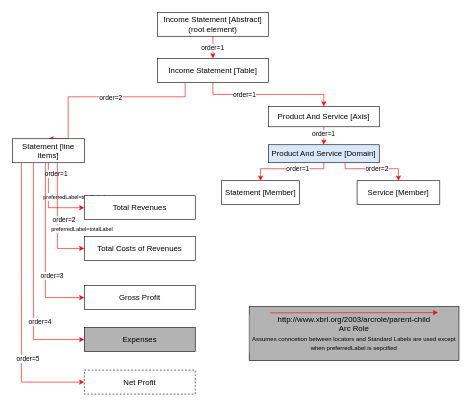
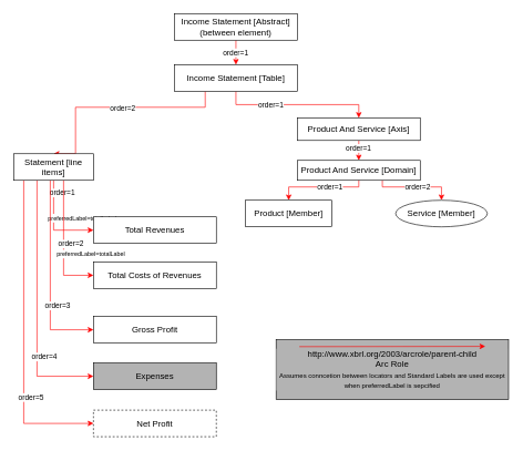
  <mxCell id="0" />
  <mxCell id="1" parent="0" />
  <mxCell id="2" value="" style="edgeStyle=orthogonalEdgeStyle;rounded=0;orthogonalLoop=1;jettySize=auto;html=1;fontSize=13;fontColor=#000000;strokeColor=#FF0000;jumpSize=6;" parent="1" source="4" target="9" edge="1"><mxGeometry relative="1" as="geometry"><mxPoint x="415" y="77" as="targetPoint" /><Array as="points" /></mxGeometry></mxCell>
  <mxCell id="3" value="order=1" style="edgeLabel;html=1;align=center;verticalAlign=middle;resizable=0;points=[];" vertex="1" connectable="0" parent="2"><mxGeometry x="-0.169" y="-1" relative="1" as="geometry"><mxPoint as="offset" /></mxGeometry></mxCell>
- <mxCell id="4" value="Income Statement [Abstract]&lt;br&gt;(root element)" style="rounded=0;whiteSpace=wrap;html=1;labelBackgroundColor=none;fontSize=13;" parent="1" vertex="1"><mxGeometry x="262" y="20" width="185" height="40" as="geometry" /></mxCell>
+ <mxCell id="4" value="Income Statement [Abstract]&lt;br&gt;(between element)" style="rounded=0;whiteSpace=wrap;html=1;labelBackgroundColor=none;fontSize=13;" parent="1" vertex="1"><mxGeometry x="262" y="20" width="185" height="40" as="geometry" /></mxCell>
  <mxCell id="5" style="edgeStyle=orthogonalEdgeStyle;rounded=0;orthogonalLoop=1;jettySize=auto;html=1;exitX=0.5;exitY=1;exitDx=0;exitDy=0;fontSize=13;fontColor=#000000;strokeColor=#FF0000;jumpSize=6;" parent="1" source="9" target="12" edge="1"><mxGeometry relative="1" as="geometry" /></mxCell>
  <mxCell id="6" value="order=1" style="edgeLabel;html=1;align=center;verticalAlign=middle;resizable=0;points=[];" vertex="1" connectable="0" parent="5"><mxGeometry x="-0.362" relative="1" as="geometry"><mxPoint as="offset" /></mxGeometry></mxCell>
  <mxCell id="7" style="edgeStyle=orthogonalEdgeStyle;rounded=0;orthogonalLoop=1;jettySize=auto;html=1;entryX=0.5;entryY=0;entryDx=0;entryDy=0;fontSize=13;fontColor=#000000;exitX=0.25;exitY=1;exitDx=0;exitDy=0;strokeColor=#FF0000;jumpSize=6;" parent="1" source="9" target="33" edge="1"><mxGeometry relative="1" as="geometry"><mxPoint x="315" y="177" as="sourcePoint" /><Array as="points"><mxPoint x="308" y="161" /><mxPoint x="113" y="161" /></Array></mxGeometry></mxCell>
  <mxCell id="8" value="order=2" style="edgeLabel;html=1;align=center;verticalAlign=middle;resizable=0;points=[];" vertex="1" connectable="0" parent="7"><mxGeometry x="-0.075" relative="1" as="geometry"><mxPoint as="offset" /></mxGeometry></mxCell>
  <mxCell id="9" value="Income Statement [Table]" style="rounded=0;whiteSpace=wrap;html=1;labelBackgroundColor=none;fontSize=13;" parent="1" vertex="1"><mxGeometry x="262" y="97" width="185" height="40" as="geometry" /></mxCell>
  <mxCell id="10" style="edgeStyle=orthogonalEdgeStyle;rounded=0;orthogonalLoop=1;jettySize=auto;html=1;entryX=0.5;entryY=0;entryDx=0;entryDy=0;fontSize=13;fontColor=#000000;strokeColor=#FF0000;jumpSize=6;" parent="1" source="12" target="18" edge="1"><mxGeometry relative="1" as="geometry"><Array as="points"><mxPoint x="539" y="221" /><mxPoint x="540" y="231" /></Array></mxGeometry></mxCell>
  <mxCell id="11" value="order=1" style="edgeLabel;html=1;align=center;verticalAlign=middle;resizable=0;points=[];" vertex="1" connectable="0" parent="10"><mxGeometry x="-0.284" y="-1" relative="1" as="geometry"><mxPoint as="offset" /></mxGeometry></mxCell>
  <mxCell id="12" value="Product And Service [Axis]" style="rounded=0;whiteSpace=wrap;html=1;labelBackgroundColor=none;fontSize=13;" parent="1" vertex="1"><mxGeometry x="447" y="177" width="185" height="34" as="geometry" /></mxCell>
  <mxCell id="13" value="Total Costs of Revenues" style="rounded=0;whiteSpace=wrap;html=1;labelBackgroundColor=none;fontSize=13;" parent="1" vertex="1"><mxGeometry x="140" y="394" width="185" height="40" as="geometry" /></mxCell>
  <mxCell id="14" style="edgeStyle=orthogonalEdgeStyle;rounded=0;orthogonalLoop=1;jettySize=auto;html=1;exitX=0.5;exitY=1;exitDx=0;exitDy=0;fontSize=13;fontColor=#000000;entryX=0.5;entryY=0;entryDx=0;entryDy=0;strokeColor=#FF0000;jumpSize=6;" parent="1" target="20" edge="1"><mxGeometry relative="1" as="geometry"><mxPoint x="434" y="291" as="targetPoint" /><Array as="points"><mxPoint x="539" y="281" /><mxPoint x="434" y="281" /></Array><mxPoint x="539.5" y="261" as="sourcePoint" /></mxGeometry></mxCell>
  <mxCell id="15" value="order=1" style="edgeLabel;html=1;align=center;verticalAlign=middle;resizable=0;points=[];" vertex="1" connectable="0" parent="14"><mxGeometry x="-0.328" y="1" relative="1" as="geometry"><mxPoint x="-15" y="-2" as="offset" /></mxGeometry></mxCell>
  <mxCell id="16" style="edgeStyle=orthogonalEdgeStyle;rounded=0;orthogonalLoop=1;jettySize=auto;html=1;entryX=0.5;entryY=0;entryDx=0;entryDy=0;fontSize=13;fontColor=#000000;strokeColor=#FF0000;jumpSize=6;" parent="1" source="18" target="19" edge="1"><mxGeometry relative="1" as="geometry"><Array as="points"><mxPoint x="575" y="281" /><mxPoint x="664" y="281" /></Array></mxGeometry></mxCell>
  <mxCell id="17" value="order=2" style="edgeLabel;html=1;align=center;verticalAlign=middle;resizable=0;points=[];" vertex="1" connectable="0" parent="16"><mxGeometry x="0.04" relative="1" as="geometry"><mxPoint as="offset" /></mxGeometry></mxCell>
- <mxCell id="18" value="Product And Service [Domain]" style="rounded=0;whiteSpace=wrap;html=1;labelBackgroundColor=none;fontSize=13;fillColor=#dae8fc;" parent="1" vertex="1"><mxGeometry x="447" y="241" width="185" height="30" as="geometry" /></mxCell>
- <mxCell id="19" value="Service [Member]" style="rounded=0;whiteSpace=wrap;html=1;labelBackgroundColor=none;fontSize=13;" parent="1" vertex="1"><mxGeometry x="595" y="301" width="138" height="40" as="geometry" /></mxCell>
- <mxCell id="20" value="Statement [Member]" style="rounded=0;whiteSpace=wrap;html=1;labelBackgroundColor=none;fontSize=13;" parent="1" vertex="1"><mxGeometry x="369" y="301" width="130" height="40" as="geometry" /></mxCell>
+ <mxCell id="18" value="Product And Service [Domain]" style="rounded=0;whiteSpace=wrap;html=1;labelBackgroundColor=none;fontSize=13;" parent="1" vertex="1"><mxGeometry x="447" y="241" width="185" height="30" as="geometry" /></mxCell>
+ <mxCell id="19" value="Service [Member]" style="ellipse;whiteSpace=wrap;html=1;labelBackgroundColor=none;fontSize=13;" parent="1" vertex="1"><mxGeometry x="595" y="301" width="138" height="40" as="geometry" /></mxCell>
+ <mxCell id="20" value="Product [Member]" style="rounded=0;whiteSpace=wrap;html=1;labelBackgroundColor=none;fontSize=13;" parent="1" vertex="1"><mxGeometry x="369" y="301" width="130" height="40" as="geometry" /></mxCell>
  <mxCell id="21" style="edgeStyle=orthogonalEdgeStyle;rounded=0;orthogonalLoop=1;jettySize=auto;html=1;entryX=0;entryY=0.5;entryDx=0;entryDy=0;fontSize=13;fontColor=#000000;strokeColor=#FF0000;jumpSize=6;" parent="1" source="33" target="35" edge="1"><mxGeometry relative="1" as="geometry" /></mxCell>
  <mxCell id="22" value="order=1" style="edgeLabel;html=1;align=center;verticalAlign=middle;resizable=0;points=[];" vertex="1" connectable="0" parent="21"><mxGeometry x="-0.73" y="-1" relative="1" as="geometry"><mxPoint x="13" as="offset" /></mxGeometry></mxCell>
  <mxCell id="23" value="&lt;font style=&quot;font-size: 9px&quot;&gt;preferredLabel=totalLabel&lt;/font&gt;" style="edgeLabel;html=1;align=center;verticalAlign=middle;resizable=0;points=[];" vertex="1" connectable="0" parent="21"><mxGeometry x="-0.028" relative="1" as="geometry"><mxPoint x="42" y="-10" as="offset" /></mxGeometry></mxCell>
  <mxCell id="24" style="edgeStyle=orthogonalEdgeStyle;rounded=0;orthogonalLoop=1;jettySize=auto;html=1;entryX=0;entryY=0.5;entryDx=0;entryDy=0;fontSize=13;fontColor=#000000;strokeColor=#FF0000;jumpSize=6;" parent="1" source="33" target="34" edge="1"><mxGeometry relative="1" as="geometry"><Array as="points"><mxPoint x="75" y="496" /></Array></mxGeometry></mxCell>
  <mxCell id="25" value="order=3" style="edgeLabel;html=1;align=center;verticalAlign=middle;resizable=0;points=[];" vertex="1" connectable="0" parent="24"><mxGeometry x="0.298" relative="1" as="geometry"><mxPoint x="10" as="offset" /></mxGeometry></mxCell>
  <mxCell id="26" style="edgeStyle=orthogonalEdgeStyle;rounded=0;orthogonalLoop=1;jettySize=auto;html=1;entryX=0;entryY=0.5;entryDx=0;entryDy=0;fontSize=13;fontColor=#000000;strokeColor=#FF0000;jumpSize=6;" parent="1" source="33" target="13" edge="1"><mxGeometry relative="1" as="geometry"><Array as="points"><mxPoint x="95" y="414" /></Array></mxGeometry></mxCell>
  <mxCell id="27" value="order=2" style="edgeLabel;html=1;align=center;verticalAlign=middle;resizable=0;points=[];" vertex="1" connectable="0" parent="26"><mxGeometry x="0.005" relative="1" as="geometry"><mxPoint x="10" y="1" as="offset" /></mxGeometry></mxCell>
  <mxCell id="28" value="&lt;span style=&quot;font-size: 9px&quot;&gt;preferredLabel=totalLabel&lt;/span&gt;" style="edgeLabel;html=1;align=center;verticalAlign=middle;resizable=0;points=[];" vertex="1" connectable="0" parent="26"><mxGeometry x="0.29" relative="1" as="geometry"><mxPoint x="40" y="-11" as="offset" /></mxGeometry></mxCell>
  <mxCell id="29" style="edgeStyle=orthogonalEdgeStyle;rounded=0;orthogonalLoop=1;jettySize=auto;html=1;entryX=0;entryY=0.5;entryDx=0;entryDy=0;fontSize=13;fontColor=#000000;strokeColor=#FF0000;jumpSize=6;" parent="1" source="33" target="36" edge="1"><mxGeometry relative="1" as="geometry"><Array as="points"><mxPoint x="55" y="566" /></Array></mxGeometry></mxCell>
  <mxCell id="30" value="order=4" style="edgeLabel;html=1;align=center;verticalAlign=middle;resizable=0;points=[];" vertex="1" connectable="0" parent="29"><mxGeometry x="0.381" relative="1" as="geometry"><mxPoint x="10" y="3" as="offset" /></mxGeometry></mxCell>
  <mxCell id="31" style="edgeStyle=orthogonalEdgeStyle;rounded=0;orthogonalLoop=1;jettySize=auto;html=1;entryX=0;entryY=0.5;entryDx=0;entryDy=0;fontSize=13;fontColor=#000000;strokeColor=#FF0000;jumpSize=6;" parent="1" source="33" target="37" edge="1"><mxGeometry relative="1" as="geometry"><Array as="points"><mxPoint x="35" y="637" /></Array></mxGeometry></mxCell>
  <mxCell id="32" value="order=5" style="edgeLabel;html=1;align=center;verticalAlign=middle;resizable=0;points=[];" vertex="1" connectable="0" parent="31"><mxGeometry x="0.384" y="-1" relative="1" as="geometry"><mxPoint x="11" as="offset" /></mxGeometry></mxCell>
  <mxCell id="33" value="Statement [line items]" style="rounded=0;whiteSpace=wrap;html=1;labelBackgroundColor=none;fontSize=13;" parent="1" vertex="1"><mxGeometry x="20" y="231" width="120" height="40" as="geometry" /></mxCell>
  <mxCell id="34" value="Gross Profit" style="rounded=0;whiteSpace=wrap;html=1;labelBackgroundColor=none;fontSize=13;" parent="1" vertex="1"><mxGeometry x="140" y="476" width="185" height="40" as="geometry" /></mxCell>
  <mxCell id="35" value="Total Revenues" style="rounded=0;whiteSpace=wrap;html=1;labelBackgroundColor=none;fontSize=13;" parent="1" vertex="1"><mxGeometry x="140" y="326" width="185" height="40" as="geometry" /></mxCell>
  <mxCell id="36" value="Expenses" style="rounded=0;whiteSpace=wrap;html=1;labelBackgroundColor=none;fontSize=13;fillColor=#b3b3b3;" parent="1" vertex="1"><mxGeometry x="140" y="546" width="185" height="40" as="geometry" /></mxCell>
  <mxCell id="37" value="Net Profit" style="rounded=0;whiteSpace=wrap;html=1;labelBackgroundColor=none;fontSize=13;dashed=1;" parent="1" vertex="1"><mxGeometry x="140" y="617" width="185" height="40" as="geometry" /></mxCell>
  <mxCell id="38" value="" style="group" parent="1" vertex="1" connectable="0"><mxGeometry x="445" y="511" width="320" height="90" as="geometry" /></mxCell>
  <mxCell id="39" value="http://www.xbrl.org/2003/arcrole/parent-child&lt;br&gt;Arc Role&lt;br&gt;&lt;font style=&quot;font-size: 10px&quot;&gt;Assumes conncetion between locators and Standard Labels are used except when preferredLabel is sepcified&lt;/font&gt;" style="rounded=0;whiteSpace=wrap;html=1;labelBackgroundColor=#B3B3B3;fontSize=13;fontColor=#000000;fillColor=#B3B3B3;" parent="38" vertex="1"><mxGeometry x="-30" width="350" height="90" as="geometry" /></mxCell>
  <mxCell id="40" value="" style="endArrow=classic;html=1;fontSize=13;fontColor=#000000;strokeColor=#FF0000;horizontal=1;endSize=6;startSize=6;" parent="38" edge="1"><mxGeometry width="50" height="50" relative="1" as="geometry"><mxPoint x="5" y="10.41" as="sourcePoint" /><mxPoint x="285" y="10" as="targetPoint" /></mxGeometry></mxCell>
